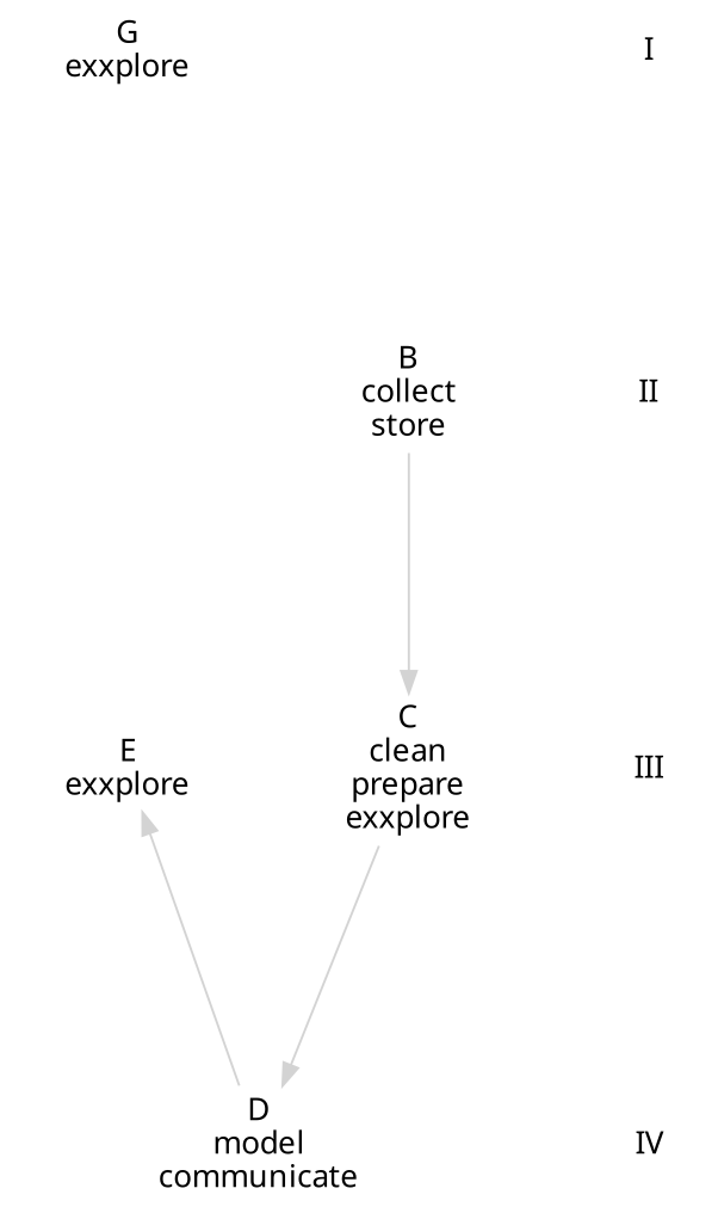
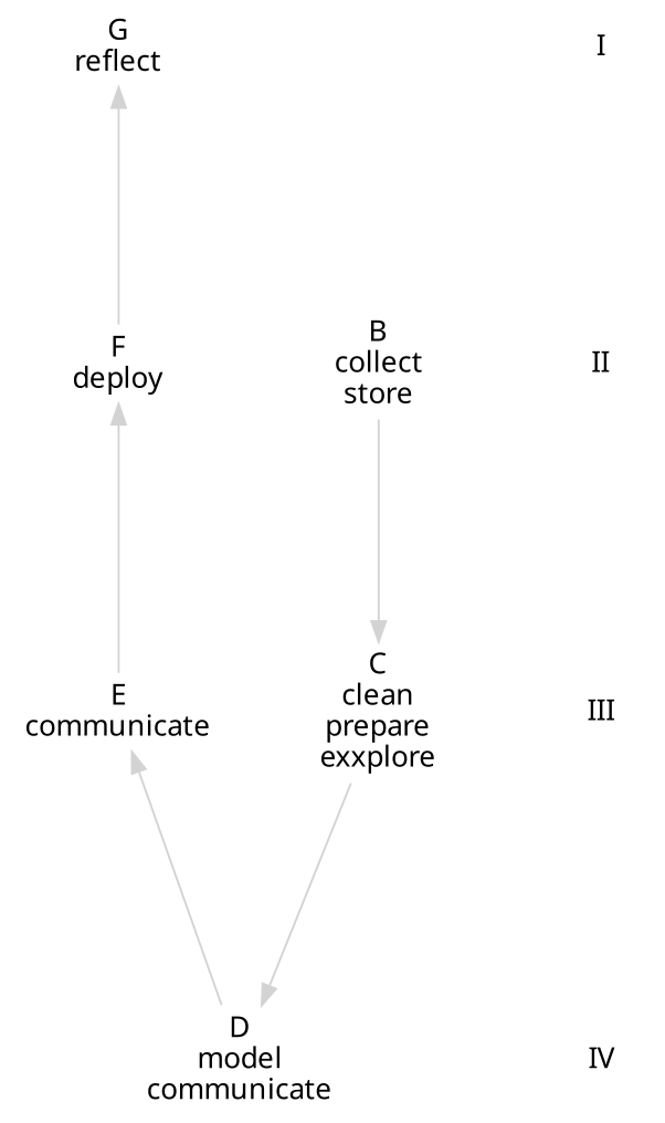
  digraph {
    fontname="Noto Sans"
    nodesep=.5
    rankdir=TB
    ranksep=1.5
    splines=true
    node [fontname="Noto Sans" group=2 shape=plaintext]
    edge [color=lightgray fontname="Noto Sans"]
-   n1 [group=1 label="G\nexxplore"]
+   n1 [group=1 label="G\nreflect"]
    I [group=1]
    n3 [label="B\ncollect\nstore"]
+   n4 [label="F\ndeploy"]
    II
    n6 [group=3 label="C\nclean\nprepare\nexxplore"]
-   n7 [group=3 label="E\nexxplore"]
+   n7 [group=3 label="E\ncommunicate"]
    III [group=3]
    n9 [group=4 label="D\nmodel\ncommunicate"]
    IV [group=4]
    subgraph sub_1 {
      rank=same
      n1
      I
    }
    subgraph sub_2 {
      rank=same
      n3
+     n4
      II
    }
    subgraph sub_3 {
      rank=same
      n6
      n7
      III
    }
    subgraph sub_4 {
      rank=same
      n9
      IV
    }
    I -> II [style=invis]
    n3 -> n6
+   n4 -> n1
    II -> III [style=invis]
    n6 -> n9
+   n7 -> n4
    III -> IV [style=invis]
    n9 -> n7
  }
